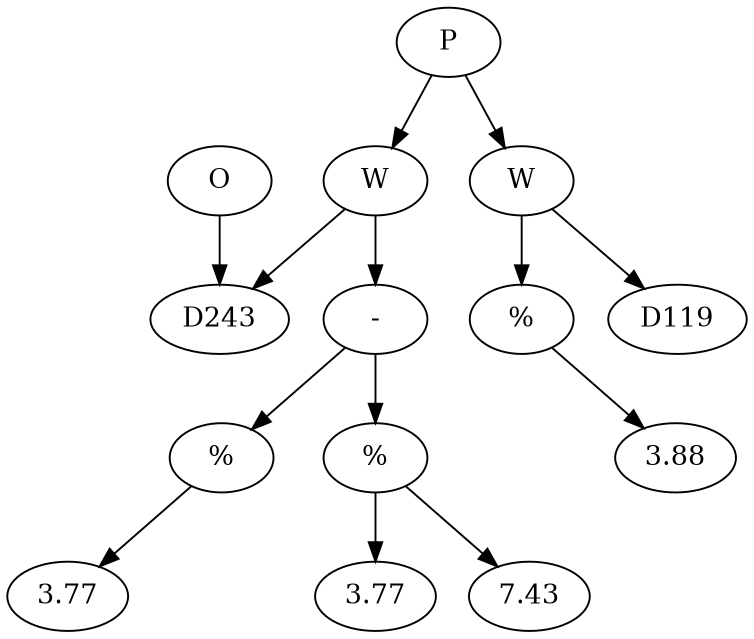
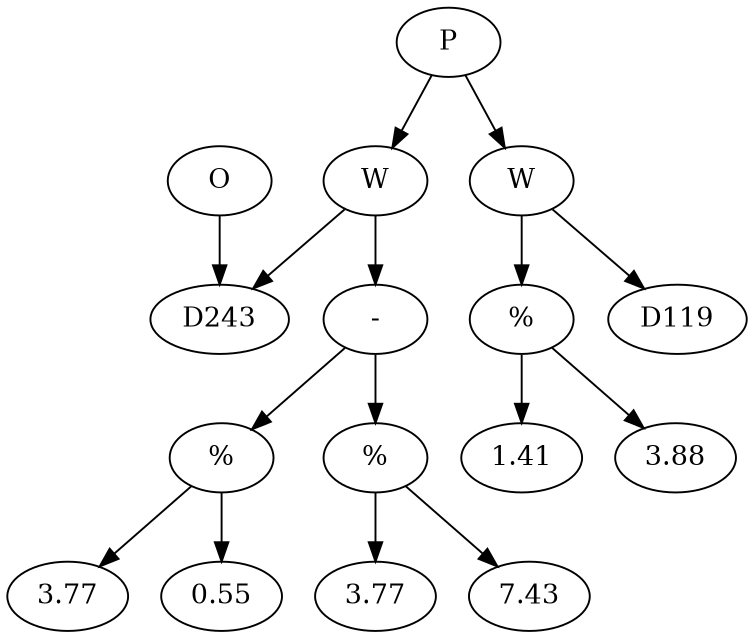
  digraph {
    fontname="DejaVu Serif"
    node [fontname="DejaVu Serif"]
    edge [fontname="DejaVu Serif"]
    n1 [label=O]
    n2 [label=D243]
    n3 [label=P]
    n4 [label=W]
    n5 [label=W]
    n6 [label="-"]
    n7 [label="%"]
    n8 [label=D119]
    n9 [label="%"]
    n10 [label="%"]
    n11 [label=3.77]
+   n12 [label=0.55]
    n13 [label=3.77]
    n14 [label=7.43]
+   n15 [label=1.41]
    n16 [label=3.88]
    n1 -> n2
    n3 -> n4
    n3 -> n5
    n4 -> n2
    n4 -> n6
    n5 -> n7
    n5 -> n8
    n6 -> n9
    n6 -> n10
+   n7 -> n15
    n7 -> n16
    n9 -> n11
+   n9 -> n12
    n10 -> n13
    n10 -> n14
  }
